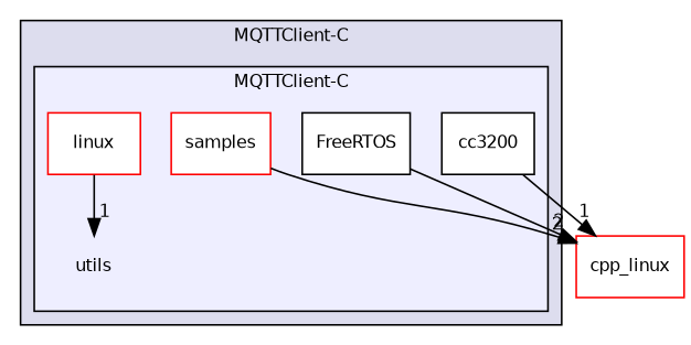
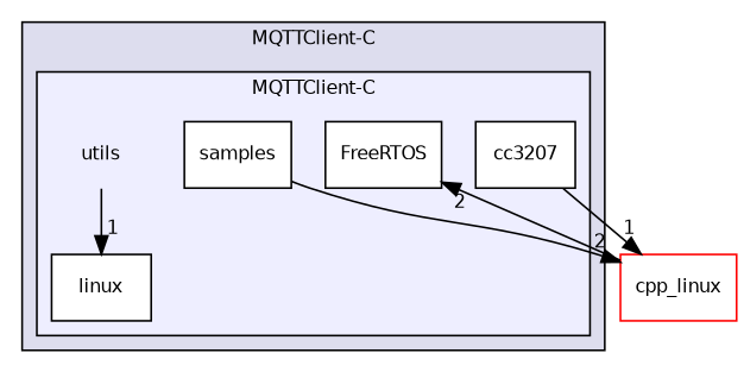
  digraph {
    compound=true
    node [fontname=Helvetica fontsize=10 shape=box color=black fillcolor=white style=filled]
    edge [headlabel=1 labeldistance=1.5 labelfontname=Helvetica labelfontsize=10]
    n1 [label=utils shape=plaintext color="" fillcolor="" style=""]
-   n2 [label=cc3200]
+   n2 [label=cc3207]
    n3 [label=FreeRTOS]
-   n4 [color=red label=linux]
-   n5 [color=red label=samples]
+   n4 [label=linux]
+   n5 [label=samples]
    n6 [color=red label=cpp_linux]
    subgraph cluster_1 {
      bgcolor="#ddddee"
      fontname=Helvetica
      fontsize=10
      label="MQTTClient-C"
      pencolor=black
      subgraph cluster_2 {
        bgcolor="#eeeeff"
        fontname=Helvetica
        fontsize=10
        label="MQTTClient-C"
        pencolor=black
        n1
        n2
        n3
        n4
        n5
      }
    }
-   n4 -> n1
+   n1 -> n4
    n2 -> n6
-   n3 -> n6 [headlabel=2]
+   n6 -> n3 [headlabel=2]
    n5 -> n6 [headlabel=2]
  }
